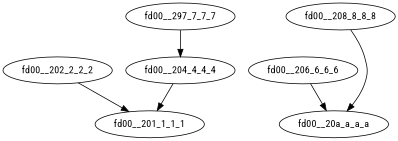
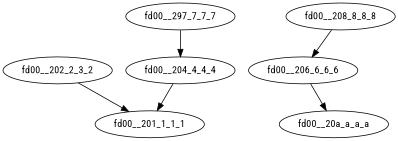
  digraph {
    fontname="Roboto Condensed"
    node [fontname="Roboto Condensed"]
    edge [fontname="Roboto Condensed"]
    fd00__204_4_4_4
    fd00__201_1_1_1
    n3 [label=fd00__297_7_7_7]
-   fd00__202_2_2_2
+   fd00__202_2_2_2 [label=fd00__202_2_3_2]
    fd00__206_6_6_6
    fd00__20a_a_a_a
    fd00__208_8_8_8
    fd00__204_4_4_4 -> fd00__201_1_1_1
    n3 -> fd00__204_4_4_4
    fd00__202_2_2_2 -> fd00__201_1_1_1
    fd00__206_6_6_6 -> fd00__20a_a_a_a
-   fd00__208_8_8_8 -> fd00__20a_a_a_a
+   fd00__208_8_8_8 -> fd00__206_6_6_6
  }
